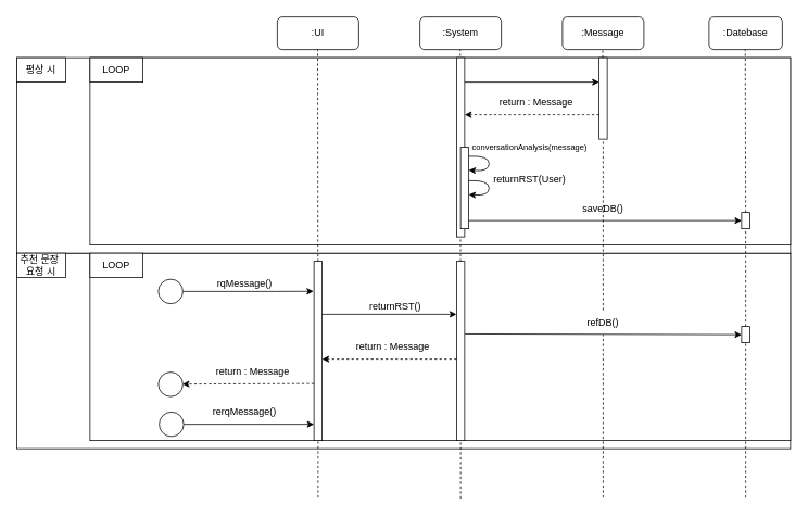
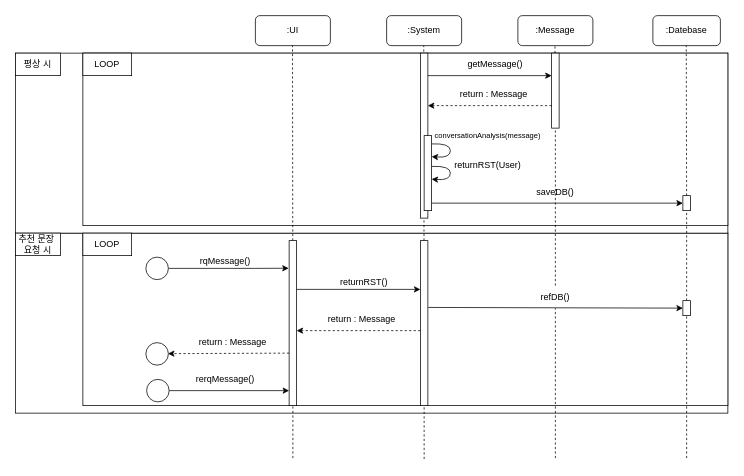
  <mxCell id="0" />
  <mxCell id="1" parent="0" />
  <mxCell id="2" value="" style="rounded=0;whiteSpace=wrap;html=1;" parent="1" vertex="1"><mxGeometry x="20" y="310" width="950" height="240" as="geometry" /></mxCell>
  <mxCell id="3" value="" style="rounded=0;whiteSpace=wrap;html=1;" vertex="1" parent="1"><mxGeometry x="110" y="310" width="860" height="230" as="geometry" /></mxCell>
  <mxCell id="4" value="" style="rounded=0;whiteSpace=wrap;html=1;" parent="1" vertex="1"><mxGeometry x="20" y="70" width="950" height="240" as="geometry" /></mxCell>
  <mxCell id="5" value="" style="rounded=0;whiteSpace=wrap;html=1;" vertex="1" parent="1"><mxGeometry x="110" y="70" width="860" height="230" as="geometry" /></mxCell>
  <mxCell id="6" value=":UI" style="rounded=1;whiteSpace=wrap;html=1;" parent="1" vertex="1"><mxGeometry x="340" y="20" width="100" height="40" as="geometry" /></mxCell>
  <mxCell id="7" value=":System" style="rounded=1;whiteSpace=wrap;html=1;" parent="1" vertex="1"><mxGeometry x="515" y="20" width="100" height="40" as="geometry" /></mxCell>
  <mxCell id="8" value=":Message" style="rounded=1;whiteSpace=wrap;html=1;" parent="1" vertex="1"><mxGeometry x="690" y="20" width="100" height="40" as="geometry" /></mxCell>
  <mxCell id="9" value=":Datebase" style="rounded=1;whiteSpace=wrap;html=1;" parent="1" vertex="1"><mxGeometry x="870" y="20" width="90" height="40" as="geometry" /></mxCell>
  <mxCell id="10" value="" style="endArrow=none;dashed=1;html=1;rounded=0;" parent="1" source="33" edge="1"><mxGeometry width="50" height="50" relative="1" as="geometry"><mxPoint x="389.5" y="530" as="sourcePoint" /><mxPoint x="389.5" y="60" as="targetPoint" /></mxGeometry></mxCell>
  <mxCell id="11" value="" style="endArrow=none;dashed=1;html=1;rounded=0;" parent="1" source="36" edge="1"><mxGeometry width="50" height="50" relative="1" as="geometry"><mxPoint x="564.5" y="530" as="sourcePoint" /><mxPoint x="564.5" y="60" as="targetPoint" /></mxGeometry></mxCell>
  <mxCell id="12" value="" style="endArrow=none;dashed=1;html=1;rounded=0;" parent="1" source="16" edge="1"><mxGeometry width="50" height="50" relative="1" as="geometry"><mxPoint x="739.5" y="530" as="sourcePoint" /><mxPoint x="739.5" y="60" as="targetPoint" /></mxGeometry></mxCell>
  <mxCell id="13" value="" style="endArrow=none;dashed=1;html=1;rounded=0;" parent="1" source="28" edge="1"><mxGeometry width="50" height="50" relative="1" as="geometry"><mxPoint x="914.5" y="530" as="sourcePoint" /><mxPoint x="914.5" y="60" as="targetPoint" /></mxGeometry></mxCell>
  <mxCell id="14" value="" style="rounded=0;whiteSpace=wrap;html=1;" parent="1" vertex="1"><mxGeometry x="560" y="70" width="10" height="220" as="geometry" /></mxCell>
  <mxCell id="15" value="" style="endArrow=none;dashed=1;html=1;rounded=0;" parent="1" source="42" target="16" edge="1"><mxGeometry width="50" height="50" relative="1" as="geometry"><mxPoint x="739.5" y="530" as="sourcePoint" /><mxPoint x="739.5" y="60" as="targetPoint" /></mxGeometry></mxCell>
  <mxCell id="16" value="" style="rounded=0;whiteSpace=wrap;html=1;" parent="1" vertex="1"><mxGeometry x="735" y="70" width="10" height="100" as="geometry" /></mxCell>
  <mxCell id="17" value="" style="endArrow=classic;html=1;rounded=0;" parent="1" edge="1"><mxGeometry width="50" height="50" relative="1" as="geometry"><mxPoint x="570" y="100" as="sourcePoint" /><mxPoint x="735" y="100" as="targetPoint" /></mxGeometry></mxCell>
+ <mxCell id="18" value="getMessage()" style="text;html=1;strokeColor=none;fillColor=none;align=center;verticalAlign=middle;whiteSpace=wrap;rounded=0;" parent="1" vertex="1"><mxGeometry x="630" y="70" width="60" height="30" as="geometry" /></mxCell>
  <mxCell id="19" value="" style="endArrow=classic;html=1;rounded=0;dashed=1;" parent="1" edge="1"><mxGeometry width="50" height="50" relative="1" as="geometry"><mxPoint x="735" y="140" as="sourcePoint" /><mxPoint x="570" y="140" as="targetPoint" /></mxGeometry></mxCell>
  <mxCell id="20" value="return : Message" style="text;html=1;strokeColor=none;fillColor=none;align=center;verticalAlign=middle;whiteSpace=wrap;rounded=0;" parent="1" vertex="1"><mxGeometry x="608" y="110" width="100" height="30" as="geometry" /></mxCell>
  <mxCell id="21" value="" style="rounded=0;whiteSpace=wrap;html=1;" parent="1" vertex="1"><mxGeometry x="565" y="180" width="10" height="100" as="geometry" /></mxCell>
  <mxCell id="22" value="" style="curved=1;endArrow=classic;html=1;rounded=0;exitX=1.044;exitY=0.159;exitDx=0;exitDy=0;exitPerimeter=0;entryX=1;entryY=0.4;entryDx=0;entryDy=0;entryPerimeter=0;" parent="1" edge="1"><mxGeometry width="50" height="50" relative="1" as="geometry"><mxPoint x="575" y="191" as="sourcePoint" /><mxPoint x="575" y="208" as="targetPoint" /><Array as="points"><mxPoint x="600" y="190" /><mxPoint x="600" y="210" /></Array></mxGeometry></mxCell>
  <mxCell id="23" value="returnRST(User)" style="text;html=1;strokeColor=none;fillColor=none;align=center;verticalAlign=middle;whiteSpace=wrap;rounded=0;" parent="1" vertex="1"><mxGeometry x="620" y="205" width="60" height="30" as="geometry" /></mxCell>
  <mxCell id="24" value="" style="curved=1;endArrow=classic;html=1;rounded=0;exitX=1.044;exitY=0.159;exitDx=0;exitDy=0;exitPerimeter=0;entryX=1;entryY=0.4;entryDx=0;entryDy=0;entryPerimeter=0;" parent="1" edge="1"><mxGeometry width="50" height="50" relative="1" as="geometry"><mxPoint x="575" y="221" as="sourcePoint" /><mxPoint x="575" y="238" as="targetPoint" /><Array as="points"><mxPoint x="600" y="220" /><mxPoint x="600" y="240" /></Array></mxGeometry></mxCell>
  <mxCell id="25" value="&lt;font style=&quot;font-size: 10px;&quot;&gt;conversationAnalysis(message)&lt;/font&gt;" style="text;html=1;strokeColor=none;fillColor=none;align=center;verticalAlign=middle;whiteSpace=wrap;rounded=0;" parent="1" vertex="1"><mxGeometry x="640" y="165" width="20" height="30" as="geometry" /></mxCell>
  <mxCell id="26" value="" style="endArrow=classic;html=1;rounded=0;" parent="1" edge="1"><mxGeometry width="50" height="50" relative="1" as="geometry"><mxPoint x="575" y="270" as="sourcePoint" /><mxPoint x="910" y="270" as="targetPoint" /></mxGeometry></mxCell>
  <mxCell id="27" value="" style="endArrow=none;dashed=1;html=1;rounded=0;" parent="1" source="48" target="28" edge="1"><mxGeometry width="50" height="50" relative="1" as="geometry"><mxPoint x="914.5" y="530" as="sourcePoint" /><mxPoint x="914.5" y="60" as="targetPoint" /></mxGeometry></mxCell>
  <mxCell id="28" value="" style="rounded=0;whiteSpace=wrap;html=1;" parent="1" vertex="1"><mxGeometry x="910" y="260" width="10" height="20" as="geometry" /></mxCell>
  <mxCell id="29" value="평상 시" style="rounded=0;whiteSpace=wrap;html=1;" parent="1" vertex="1"><mxGeometry x="20" y="70" width="60" height="30" as="geometry" /></mxCell>
  <mxCell id="30" value="추천 문장&amp;nbsp;&lt;br&gt;요청 시" style="rounded=0;whiteSpace=wrap;html=1;" parent="1" vertex="1"><mxGeometry x="20" y="310" width="60" height="30" as="geometry" /></mxCell>
  <mxCell id="31" value="" style="endArrow=classic;html=1;rounded=0;entryX=0.043;entryY=0.181;entryDx=0;entryDy=0;entryPerimeter=0;" parent="1" edge="1"><mxGeometry width="50" height="50" relative="1" as="geometry"><mxPoint x="224" y="357" as="sourcePoint" /><mxPoint x="384.43" y="356.82" as="targetPoint" /><Array as="points"><mxPoint x="339" y="357" /></Array></mxGeometry></mxCell>
  <mxCell id="32" value="" style="endArrow=none;dashed=1;html=1;rounded=0;" parent="1" target="33" edge="1"><mxGeometry width="50" height="50" relative="1" as="geometry"><mxPoint x="390" y="610" as="sourcePoint" /><mxPoint x="389.5" y="60" as="targetPoint" /></mxGeometry></mxCell>
  <mxCell id="33" value="" style="rounded=0;whiteSpace=wrap;html=1;" parent="1" vertex="1"><mxGeometry x="385" y="320" width="10" height="220" as="geometry" /></mxCell>
  <mxCell id="34" value="rqMessage()" style="text;html=1;strokeColor=none;fillColor=none;align=center;verticalAlign=middle;whiteSpace=wrap;rounded=0;" parent="1" vertex="1"><mxGeometry x="270" y="332" width="60" height="30" as="geometry" /></mxCell>
  <mxCell id="35" value="" style="endArrow=none;dashed=1;html=1;rounded=0;" parent="1" target="36" edge="1"><mxGeometry width="50" height="50" relative="1" as="geometry"><mxPoint x="565" y="611.231" as="sourcePoint" /><mxPoint x="564.5" y="60" as="targetPoint" /></mxGeometry></mxCell>
  <mxCell id="36" value="" style="rounded=0;whiteSpace=wrap;html=1;" parent="1" vertex="1"><mxGeometry x="560" y="320" width="10" height="220" as="geometry" /></mxCell>
  <mxCell id="37" value="" style="endArrow=classic;html=1;rounded=0;" parent="1" edge="1"><mxGeometry width="50" height="50" relative="1" as="geometry"><mxPoint x="395" y="385" as="sourcePoint" /><mxPoint x="560" y="385" as="targetPoint" /></mxGeometry></mxCell>
  <mxCell id="38" value="returnRST()" style="text;html=1;strokeColor=none;fillColor=none;align=center;verticalAlign=middle;whiteSpace=wrap;rounded=0;" parent="1" vertex="1"><mxGeometry x="455" y="360" width="60" height="30" as="geometry" /></mxCell>
  <mxCell id="39" value="" style="endArrow=classic;html=1;rounded=0;exitX=1.043;exitY=0.405;exitDx=0;exitDy=0;exitPerimeter=0;entryX=0;entryY=0.5;entryDx=0;entryDy=0;" parent="1" source="36" target="48" edge="1"><mxGeometry width="50" height="50" relative="1" as="geometry"><mxPoint x="575" y="410" as="sourcePoint" /><mxPoint x="915" y="410" as="targetPoint" /></mxGeometry></mxCell>
  <mxCell id="40" value="" style="endArrow=none;dashed=1;html=1;rounded=0;" parent="1" target="42" edge="1"><mxGeometry width="50" height="50" relative="1" as="geometry"><mxPoint x="740" y="610" as="sourcePoint" /><mxPoint x="740" y="170" as="targetPoint" /></mxGeometry></mxCell>
  <mxCell id="41" value="saveDB()" style="text;html=1;strokeColor=none;fillColor=none;align=center;verticalAlign=middle;whiteSpace=wrap;rounded=0;fontSize=12;" parent="1" vertex="1"><mxGeometry x="710" y="240" width="60" height="30" as="geometry" /></mxCell>
  <mxCell id="42" value="refDB()" style="text;html=1;strokeColor=none;fillColor=none;align=center;verticalAlign=middle;whiteSpace=wrap;rounded=0;" parent="1" vertex="1"><mxGeometry x="710" y="380" width="60" height="30" as="geometry" /></mxCell>
  <mxCell id="43" value="" style="endArrow=classic;html=1;rounded=0;dashed=1;" parent="1" edge="1"><mxGeometry width="50" height="50" relative="1" as="geometry"><mxPoint x="560" y="440" as="sourcePoint" /><mxPoint x="395" y="440" as="targetPoint" /></mxGeometry></mxCell>
  <mxCell id="44" value="return : Message" style="text;html=1;strokeColor=none;fillColor=none;align=center;verticalAlign=middle;whiteSpace=wrap;rounded=0;" parent="1" vertex="1"><mxGeometry x="432" y="410" width="100" height="30" as="geometry" /></mxCell>
  <mxCell id="45" value="" style="endArrow=classic;html=1;rounded=0;entryX=0.852;entryY=0.685;entryDx=0;entryDy=0;entryPerimeter=0;dashed=1;" parent="1" edge="1"><mxGeometry width="50" height="50" relative="1" as="geometry"><mxPoint x="385" y="470" as="sourcePoint" /><mxPoint x="223.52" y="470.7" as="targetPoint" /></mxGeometry></mxCell>
  <mxCell id="46" value="return : Message" style="text;html=1;strokeColor=none;fillColor=none;align=center;verticalAlign=middle;whiteSpace=wrap;rounded=0;" parent="1" vertex="1"><mxGeometry x="260" y="440" width="100" height="30" as="geometry" /></mxCell>
  <mxCell id="47" value="" style="endArrow=none;dashed=1;html=1;rounded=0;" parent="1" target="48" edge="1"><mxGeometry width="50" height="50" relative="1" as="geometry"><mxPoint x="915" y="610" as="sourcePoint" /><mxPoint x="915" y="280" as="targetPoint" /></mxGeometry></mxCell>
  <mxCell id="48" value="" style="rounded=0;whiteSpace=wrap;html=1;" parent="1" vertex="1"><mxGeometry x="910" y="400" width="10" height="20" as="geometry" /></mxCell>
  <mxCell id="49" value="" style="endArrow=classic;html=1;rounded=0;entryX=0.043;entryY=0.181;entryDx=0;entryDy=0;entryPerimeter=0;" parent="1" edge="1"><mxGeometry width="50" height="50" relative="1" as="geometry"><mxPoint x="225" y="520" as="sourcePoint" /><mxPoint x="385" y="520" as="targetPoint" /></mxGeometry></mxCell>
  <mxCell id="50" value="rerqMessage()" style="text;html=1;strokeColor=none;fillColor=none;align=center;verticalAlign=middle;whiteSpace=wrap;rounded=0;" parent="1" vertex="1"><mxGeometry x="260" y="490" width="80" height="30" as="geometry" /></mxCell>
  <mxCell id="51" value="" style="ellipse;whiteSpace=wrap;html=1;aspect=fixed;" parent="1" vertex="1"><mxGeometry x="194" y="342" width="30" height="30" as="geometry" /></mxCell>
  <mxCell id="52" value="" style="ellipse;whiteSpace=wrap;html=1;aspect=fixed;" parent="1" vertex="1"><mxGeometry x="194" y="456" width="30" height="30" as="geometry" /></mxCell>
  <mxCell id="53" value="" style="ellipse;whiteSpace=wrap;html=1;aspect=fixed;" parent="1" vertex="1"><mxGeometry x="195" y="505" width="30" height="30" as="geometry" /></mxCell>
  <mxCell id="54" value="LOOP" style="rounded=0;whiteSpace=wrap;html=1;" vertex="1" parent="1"><mxGeometry x="110" y="70" width="65" height="30" as="geometry" /></mxCell>
  <mxCell id="55" value="LOOP" style="rounded=0;whiteSpace=wrap;html=1;" vertex="1" parent="1"><mxGeometry x="110" y="310" width="65" height="30" as="geometry" /></mxCell>
